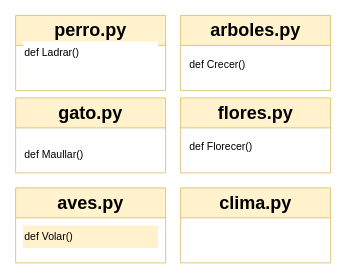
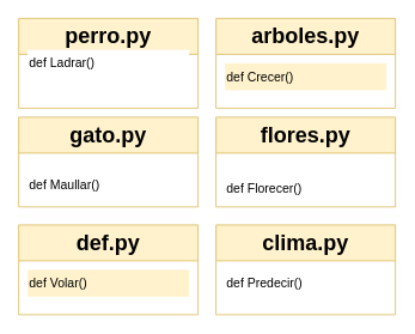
  <mxCell id="0" />
  <mxCell id="1" parent="0" />
  <mxCell id="2" value="&lt;h1&gt;perro.py&lt;/h1&gt;" style="swimlane;whiteSpace=wrap;html=1;fillColor=#fff2cc;strokeColor=#d6b656;swimlaneFillColor=default;shadow=0;startSize=40;" vertex="1" parent="1"><mxGeometry x="20" y="20" width="200" height="100" as="geometry" /></mxCell>
  <mxCell id="3" value="&lt;div align=&quot;left&quot;&gt;&lt;font style=&quot;font-size: 14px;&quot;&gt;def Ladrar()&lt;/font&gt;&lt;/div&gt;" style="rounded=0;whiteSpace=wrap;html=1;align=left;strokeColor=none;" vertex="1" parent="2"><mxGeometry x="10" y="35" width="180" height="30" as="geometry" /></mxCell>
  <mxCell id="4" value="&lt;h1&gt;gato.py&lt;/h1&gt;" style="swimlane;whiteSpace=wrap;html=1;fillColor=#fff2cc;strokeColor=#d6b656;swimlaneFillColor=default;shadow=0;startSize=40;" vertex="1" parent="1"><mxGeometry x="20" y="130" width="200" height="100" as="geometry" /></mxCell>
  <mxCell id="5" value="&lt;div align=&quot;left&quot;&gt;&lt;font style=&quot;font-size: 14px;&quot;&gt;def Maullar()&lt;/font&gt;&lt;/div&gt;" style="rounded=0;whiteSpace=wrap;html=1;align=left;strokeColor=none;" vertex="1" parent="4"><mxGeometry x="10" y="60" width="180" height="30" as="geometry" /></mxCell>
- <mxCell id="6" value="&lt;h1&gt;aves.py&lt;/h1&gt;" style="swimlane;whiteSpace=wrap;html=1;fillColor=#fff2cc;strokeColor=#d6b656;swimlaneFillColor=default;shadow=0;startSize=40;" vertex="1" parent="1"><mxGeometry x="20" y="250" width="200" height="100" as="geometry" /></mxCell>
+ <mxCell id="6" value="&lt;h1&gt;def.py&lt;/h1&gt;" style="swimlane;whiteSpace=wrap;html=1;fillColor=#fff2cc;strokeColor=#d6b656;swimlaneFillColor=default;shadow=0;startSize=40;" vertex="1" parent="1"><mxGeometry x="20" y="250" width="200" height="100" as="geometry" /></mxCell>
  <mxCell id="7" value="&lt;div align=&quot;left&quot;&gt;&lt;font style=&quot;font-size: 14px;&quot;&gt;def Volar()&lt;/font&gt;&lt;/div&gt;" style="rounded=0;whiteSpace=wrap;html=1;align=left;strokeColor=none;fillColor=#fff2cc;" vertex="1" parent="6"><mxGeometry x="10" y="50" width="180" height="30" as="geometry" /></mxCell>
  <mxCell id="8" value="&lt;h1&gt;arboles.py&lt;/h1&gt;" style="swimlane;whiteSpace=wrap;html=1;fillColor=#fff2cc;strokeColor=#d6b656;swimlaneFillColor=default;shadow=0;startSize=40;" vertex="1" parent="1"><mxGeometry x="240" y="20" width="200" height="100" as="geometry" /></mxCell>
- <mxCell id="9" value="&lt;div align=&quot;left&quot;&gt;&lt;font style=&quot;font-size: 14px;&quot;&gt;def Crecer()&lt;/font&gt;&lt;/div&gt;" style="rounded=0;whiteSpace=wrap;html=1;align=left;strokeColor=none;" vertex="1" parent="8"><mxGeometry x="10" y="50" width="180" height="30" as="geometry" /></mxCell>
+ <mxCell id="9" value="&lt;div align=&quot;left&quot;&gt;&lt;font style=&quot;font-size: 14px;&quot;&gt;def Crecer()&lt;/font&gt;&lt;/div&gt;" style="rounded=0;whiteSpace=wrap;html=1;align=left;strokeColor=none;fillColor=#fff2cc;" vertex="1" parent="8"><mxGeometry x="10" y="50" width="180" height="30" as="geometry" /></mxCell>
  <mxCell id="10" value="&lt;h1&gt;flores.py&lt;/h1&gt;" style="swimlane;whiteSpace=wrap;html=1;fillColor=#fff2cc;strokeColor=#d6b656;swimlaneFillColor=default;shadow=0;startSize=40;" vertex="1" parent="1"><mxGeometry x="240" y="130" width="200" height="100" as="geometry" /></mxCell>
- <mxCell id="11" value="&lt;div align=&quot;left&quot;&gt;&lt;font style=&quot;font-size: 14px;&quot;&gt;def Florecer()&lt;/font&gt;&lt;/div&gt;" style="rounded=0;whiteSpace=wrap;html=1;align=left;strokeColor=none;" vertex="1" parent="10"><mxGeometry x="10" y="50" width="180" height="30" as="geometry" /></mxCell>
+ <mxCell id="11" value="&lt;div align=&quot;left&quot;&gt;&lt;font style=&quot;font-size: 14px;&quot;&gt;def Florecer()&lt;/font&gt;&lt;/div&gt;" style="rounded=0;whiteSpace=wrap;html=1;align=left;strokeColor=none;" vertex="1" parent="10"><mxGeometry x="10" y="65" width="180" height="30" as="geometry" /></mxCell>
  <mxCell id="12" value="&lt;h1&gt;clima.py&lt;/h1&gt;" style="swimlane;whiteSpace=wrap;html=1;fillColor=#fff2cc;strokeColor=#d6b656;swimlaneFillColor=default;shadow=0;startSize=40;" vertex="1" parent="1"><mxGeometry x="240" y="250" width="200" height="100" as="geometry" /></mxCell>
+ <mxCell id="13" value="&lt;div align=&quot;left&quot;&gt;&lt;font style=&quot;font-size: 14px;&quot;&gt;def Predecir()&lt;/font&gt;&lt;/div&gt;" style="rounded=0;whiteSpace=wrap;html=1;align=left;strokeColor=none;" vertex="1" parent="12"><mxGeometry x="10" y="50" width="180" height="30" as="geometry" /></mxCell>
